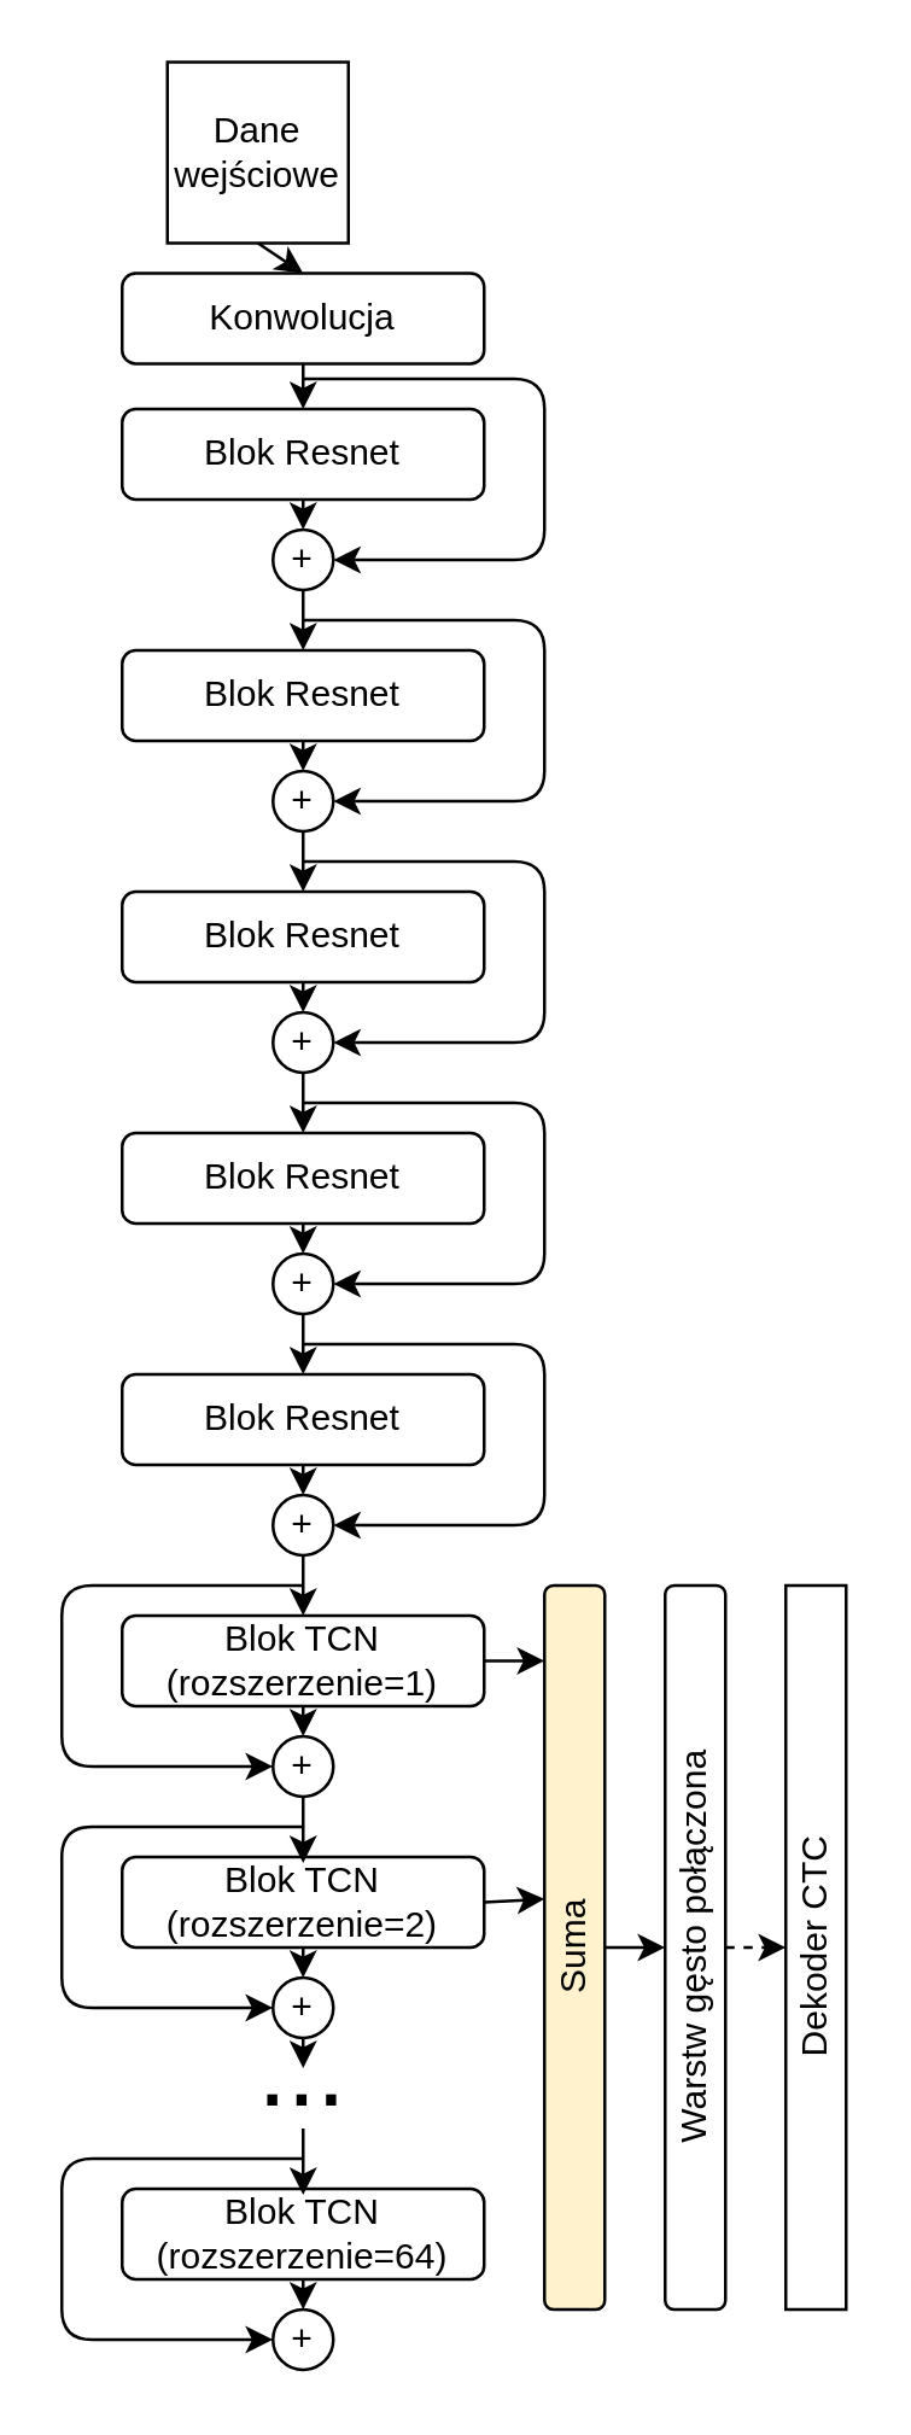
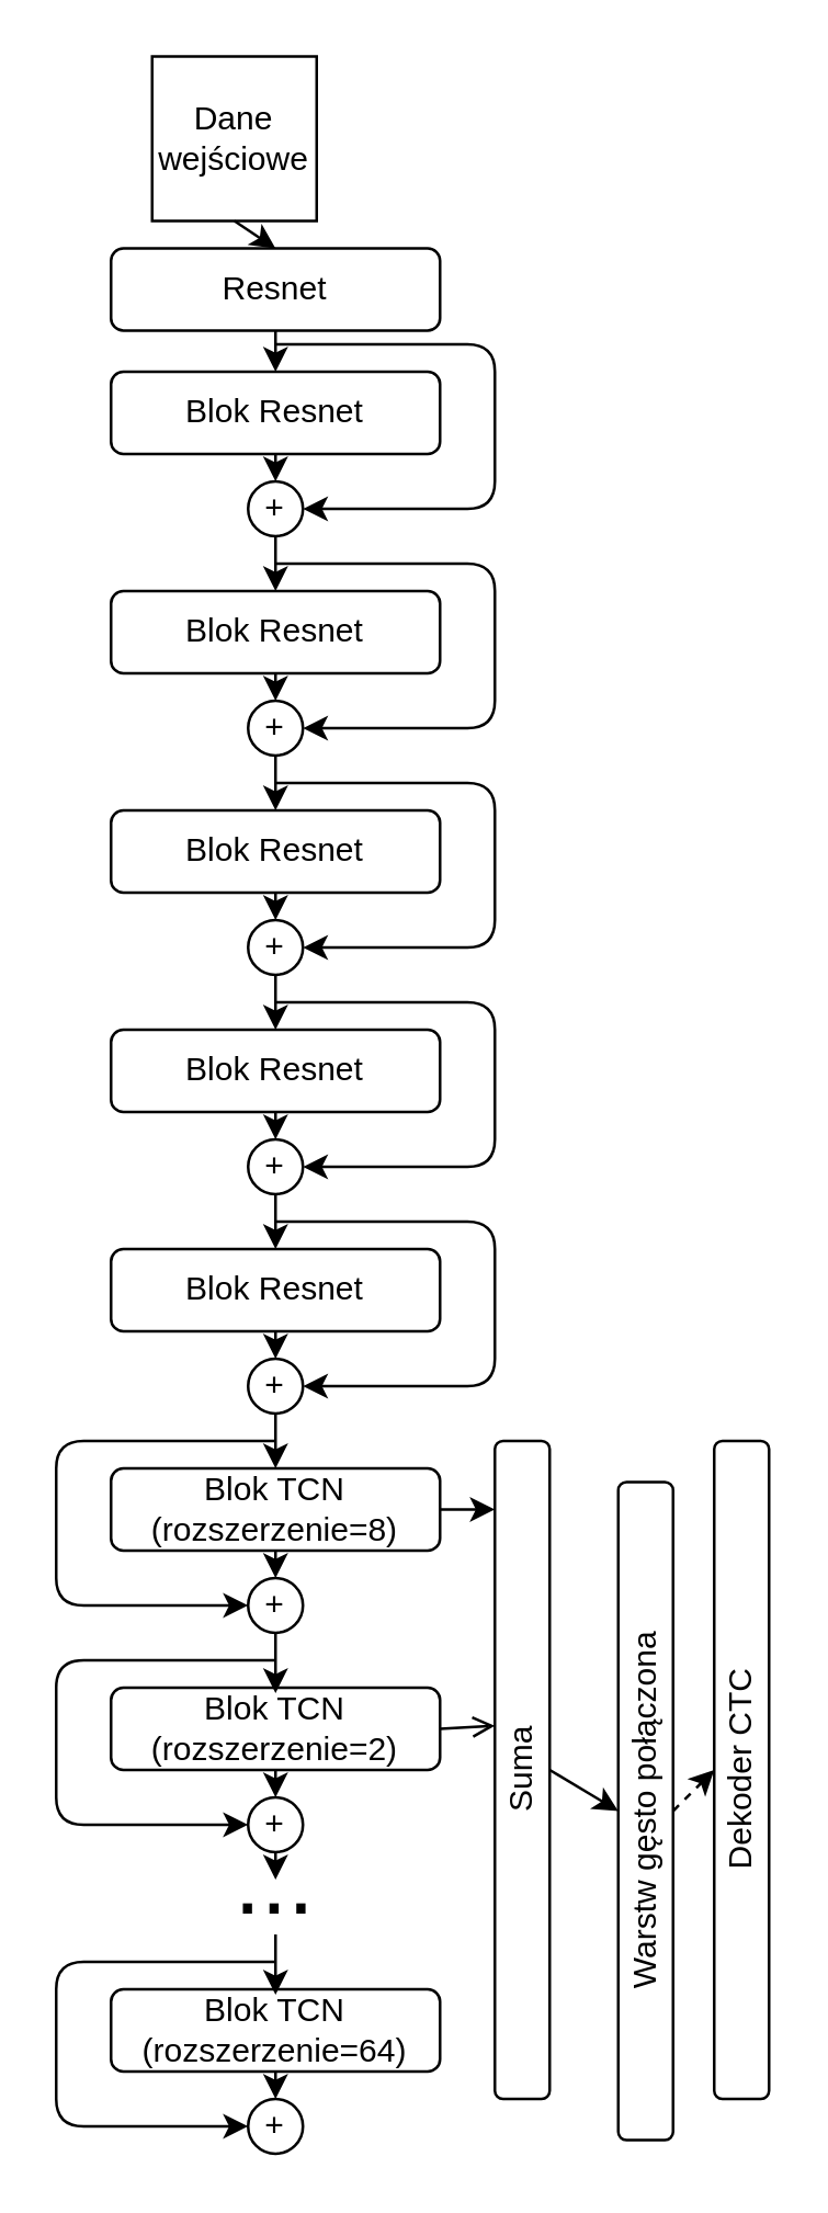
  <mxCell id="0" />
  <mxCell id="1" parent="0" />
  <mxCell id="2" value="&lt;div&gt;Dane &lt;br&gt;&lt;/div&gt;&lt;div&gt;wejściowe&lt;br&gt;&lt;/div&gt;" style="whiteSpace=wrap;html=1;aspect=fixed;" parent="1" vertex="1"><mxGeometry x="55" y="20" width="60" height="60" as="geometry" /></mxCell>
- <mxCell id="3" value="Konwolucja" style="rounded=1;whiteSpace=wrap;html=1;direction=west;horizontal=1;" parent="1" vertex="1"><mxGeometry x="40" y="90" width="120" height="30" as="geometry" /></mxCell>
+ <mxCell id="3" value="Resnet" style="rounded=1;whiteSpace=wrap;html=1;direction=west;horizontal=1;" parent="1" vertex="1"><mxGeometry x="40" y="90" width="120" height="30" as="geometry" /></mxCell>
  <mxCell id="4" value="&lt;div&gt;Blok Resnet&lt;/div&gt;" style="rounded=1;whiteSpace=wrap;html=1;direction=west;horizontal=1;" parent="1" vertex="1"><mxGeometry x="40" y="135" width="120" height="30" as="geometry" /></mxCell>
  <mxCell id="5" value="" style="endArrow=classic;html=1;exitX=0.5;exitY=1;exitDx=0;exitDy=0;" parent="1" source="2" edge="1"><mxGeometry width="50" height="50" relative="1" as="geometry"><mxPoint x="40" y="460" as="sourcePoint" /><mxPoint x="100" y="90" as="targetPoint" /></mxGeometry></mxCell>
  <mxCell id="6" value="" style="endArrow=classic;html=1;exitX=0.5;exitY=0;exitDx=0;exitDy=0;entryX=0.5;entryY=0;entryDx=0;entryDy=0;" parent="1" source="3" edge="1"><mxGeometry width="50" height="50" relative="1" as="geometry"><mxPoint x="40" y="455" as="sourcePoint" /><mxPoint x="100" y="135" as="targetPoint" /></mxGeometry></mxCell>
  <mxCell id="7" value="+" style="ellipse;whiteSpace=wrap;html=1;aspect=fixed;" parent="1" vertex="1"><mxGeometry x="90" y="175" width="20" height="20" as="geometry" /></mxCell>
  <mxCell id="8" value="" style="endArrow=classic;html=1;exitX=0.5;exitY=0;exitDx=0;exitDy=0;" parent="1" source="4" edge="1"><mxGeometry width="50" height="50" relative="1" as="geometry"><mxPoint x="40" y="885" as="sourcePoint" /><mxPoint x="100" y="175" as="targetPoint" /></mxGeometry></mxCell>
  <mxCell id="9" value="" style="endArrow=classic;html=1;entryX=1;entryY=0.5;entryDx=0;entryDy=0;" parent="1" target="7" edge="1"><mxGeometry width="50" height="50" relative="1" as="geometry"><mxPoint x="100" y="125" as="sourcePoint" /><mxPoint x="90" y="835" as="targetPoint" /><Array as="points"><mxPoint x="180" y="125" /><mxPoint x="180" y="185" /></Array></mxGeometry></mxCell>
  <mxCell id="10" value="&lt;div&gt;Blok Resnet&lt;/div&gt;" style="rounded=1;whiteSpace=wrap;html=1;direction=west;horizontal=1;" parent="1" vertex="1"><mxGeometry x="40" y="215" width="120" height="30" as="geometry" /></mxCell>
  <mxCell id="11" value="" style="endArrow=classic;html=1;exitX=0.5;exitY=0;exitDx=0;exitDy=0;entryX=0.5;entryY=0;entryDx=0;entryDy=0;" parent="1" edge="1"><mxGeometry width="50" height="50" relative="1" as="geometry"><mxPoint x="100" y="195" as="sourcePoint" /><mxPoint x="100" y="215" as="targetPoint" /></mxGeometry></mxCell>
  <mxCell id="12" value="+" style="ellipse;whiteSpace=wrap;html=1;aspect=fixed;" parent="1" vertex="1"><mxGeometry x="90" y="255" width="20" height="20" as="geometry" /></mxCell>
  <mxCell id="13" value="" style="endArrow=classic;html=1;exitX=0.5;exitY=0;exitDx=0;exitDy=0;" parent="1" source="10" edge="1"><mxGeometry width="50" height="50" relative="1" as="geometry"><mxPoint x="40" y="965" as="sourcePoint" /><mxPoint x="100" y="255" as="targetPoint" /></mxGeometry></mxCell>
  <mxCell id="14" value="" style="endArrow=classic;html=1;entryX=1;entryY=0.5;entryDx=0;entryDy=0;" parent="1" target="12" edge="1"><mxGeometry width="50" height="50" relative="1" as="geometry"><mxPoint x="100" y="205" as="sourcePoint" /><mxPoint x="90" y="915" as="targetPoint" /><Array as="points"><mxPoint x="180" y="205" /><mxPoint x="180" y="265" /></Array></mxGeometry></mxCell>
  <mxCell id="15" value="&lt;div&gt;Blok Resnet&lt;/div&gt;" style="rounded=1;whiteSpace=wrap;html=1;direction=west;horizontal=1;" parent="1" vertex="1"><mxGeometry x="40" y="295" width="120" height="30" as="geometry" /></mxCell>
  <mxCell id="16" value="" style="endArrow=classic;html=1;exitX=0.5;exitY=0;exitDx=0;exitDy=0;entryX=0.5;entryY=0;entryDx=0;entryDy=0;" parent="1" edge="1"><mxGeometry width="50" height="50" relative="1" as="geometry"><mxPoint x="100" y="275" as="sourcePoint" /><mxPoint x="100" y="295" as="targetPoint" /></mxGeometry></mxCell>
  <mxCell id="17" value="+" style="ellipse;whiteSpace=wrap;html=1;aspect=fixed;" parent="1" vertex="1"><mxGeometry x="90" y="335" width="20" height="20" as="geometry" /></mxCell>
  <mxCell id="18" value="" style="endArrow=classic;html=1;exitX=0.5;exitY=0;exitDx=0;exitDy=0;" parent="1" source="15" edge="1"><mxGeometry width="50" height="50" relative="1" as="geometry"><mxPoint x="40" y="1045" as="sourcePoint" /><mxPoint x="100" y="335" as="targetPoint" /></mxGeometry></mxCell>
  <mxCell id="19" value="" style="endArrow=classic;html=1;entryX=1;entryY=0.5;entryDx=0;entryDy=0;" parent="1" target="17" edge="1"><mxGeometry width="50" height="50" relative="1" as="geometry"><mxPoint x="100" y="285" as="sourcePoint" /><mxPoint x="90" y="995" as="targetPoint" /><Array as="points"><mxPoint x="180" y="285" /><mxPoint x="180" y="345" /></Array></mxGeometry></mxCell>
  <mxCell id="20" value="&lt;div&gt;Blok Resnet&lt;/div&gt;" style="rounded=1;whiteSpace=wrap;html=1;direction=west;horizontal=1;" parent="1" vertex="1"><mxGeometry x="40" y="375" width="120" height="30" as="geometry" /></mxCell>
  <mxCell id="21" value="" style="endArrow=classic;html=1;exitX=0.5;exitY=0;exitDx=0;exitDy=0;entryX=0.5;entryY=0;entryDx=0;entryDy=0;" parent="1" edge="1"><mxGeometry width="50" height="50" relative="1" as="geometry"><mxPoint x="100" y="355" as="sourcePoint" /><mxPoint x="100" y="375" as="targetPoint" /></mxGeometry></mxCell>
  <mxCell id="22" value="+" style="ellipse;whiteSpace=wrap;html=1;aspect=fixed;" parent="1" vertex="1"><mxGeometry x="90" y="415" width="20" height="20" as="geometry" /></mxCell>
  <mxCell id="23" value="" style="endArrow=classic;html=1;exitX=0.5;exitY=0;exitDx=0;exitDy=0;" parent="1" source="20" edge="1"><mxGeometry width="50" height="50" relative="1" as="geometry"><mxPoint x="40" y="1125" as="sourcePoint" /><mxPoint x="100" y="415" as="targetPoint" /></mxGeometry></mxCell>
  <mxCell id="24" value="" style="endArrow=classic;html=1;entryX=1;entryY=0.5;entryDx=0;entryDy=0;" parent="1" target="22" edge="1"><mxGeometry width="50" height="50" relative="1" as="geometry"><mxPoint x="100" y="365" as="sourcePoint" /><mxPoint x="90" y="1075" as="targetPoint" /><Array as="points"><mxPoint x="180" y="365" /><mxPoint x="180" y="425" /></Array></mxGeometry></mxCell>
  <mxCell id="25" value="&lt;div&gt;Blok Resnet&lt;/div&gt;" style="rounded=1;whiteSpace=wrap;html=1;direction=west;horizontal=1;" parent="1" vertex="1"><mxGeometry x="40" y="455" width="120" height="30" as="geometry" /></mxCell>
  <mxCell id="26" value="" style="endArrow=classic;html=1;exitX=0.5;exitY=0;exitDx=0;exitDy=0;entryX=0.5;entryY=0;entryDx=0;entryDy=0;" parent="1" edge="1"><mxGeometry width="50" height="50" relative="1" as="geometry"><mxPoint x="100" y="435" as="sourcePoint" /><mxPoint x="100" y="455" as="targetPoint" /></mxGeometry></mxCell>
  <mxCell id="27" value="+" style="ellipse;whiteSpace=wrap;html=1;aspect=fixed;" parent="1" vertex="1"><mxGeometry x="90" y="495" width="20" height="20" as="geometry" /></mxCell>
  <mxCell id="28" value="" style="endArrow=classic;html=1;exitX=0.5;exitY=0;exitDx=0;exitDy=0;" parent="1" source="25" edge="1"><mxGeometry width="50" height="50" relative="1" as="geometry"><mxPoint x="40" y="1205" as="sourcePoint" /><mxPoint x="100" y="495" as="targetPoint" /></mxGeometry></mxCell>
  <mxCell id="29" value="" style="endArrow=classic;html=1;entryX=1;entryY=0.5;entryDx=0;entryDy=0;" parent="1" target="27" edge="1"><mxGeometry width="50" height="50" relative="1" as="geometry"><mxPoint x="100" y="445" as="sourcePoint" /><mxPoint x="90" y="1155" as="targetPoint" /><Array as="points"><mxPoint x="180" y="445" /><mxPoint x="180" y="505" /></Array></mxGeometry></mxCell>
- <mxCell id="30" value="Blok TCN (rozszerzenie=1)" style="rounded=1;whiteSpace=wrap;html=1;direction=west;horizontal=1;" parent="1" vertex="1"><mxGeometry x="40" y="535" width="120" height="30" as="geometry" /></mxCell>
+ <mxCell id="30" value="Blok TCN (rozszerzenie=8)" style="rounded=1;whiteSpace=wrap;html=1;direction=west;horizontal=1;" parent="1" vertex="1"><mxGeometry x="40" y="535" width="120" height="30" as="geometry" /></mxCell>
  <mxCell id="31" value="" style="endArrow=classic;html=1;exitX=0.5;exitY=0;exitDx=0;exitDy=0;entryX=0.5;entryY=0;entryDx=0;entryDy=0;" parent="1" edge="1"><mxGeometry width="50" height="50" relative="1" as="geometry"><mxPoint x="100" y="515" as="sourcePoint" /><mxPoint x="100" y="535" as="targetPoint" /></mxGeometry></mxCell>
  <mxCell id="32" value="+" style="ellipse;whiteSpace=wrap;html=1;aspect=fixed;" parent="1" vertex="1"><mxGeometry x="90" y="575" width="20" height="20" as="geometry" /></mxCell>
  <mxCell id="33" value="" style="endArrow=classic;html=1;exitX=0.5;exitY=0;exitDx=0;exitDy=0;" parent="1" source="30" edge="1"><mxGeometry width="50" height="50" relative="1" as="geometry"><mxPoint x="40" y="1285" as="sourcePoint" /><mxPoint x="100" y="575" as="targetPoint" /></mxGeometry></mxCell>
  <mxCell id="34" value="" style="endArrow=classic;html=1;entryX=0;entryY=0.5;entryDx=0;entryDy=0;" edge="1" parent="1" target="32"><mxGeometry width="50" height="50" relative="1" as="geometry"><mxPoint x="100" y="525" as="sourcePoint" /><mxPoint x="20" y="525" as="targetPoint" /><Array as="points"><mxPoint x="20" y="525" /><mxPoint x="20" y="585" /></Array></mxGeometry></mxCell>
  <mxCell id="35" value="Blok TCN (rozszerzenie=2)" style="rounded=1;whiteSpace=wrap;html=1;direction=west;horizontal=1;" vertex="1" parent="1"><mxGeometry x="40" y="615" width="120" height="30" as="geometry" /></mxCell>
  <mxCell id="36" value="" style="endArrow=classic;html=1;exitX=0.5;exitY=1;exitDx=0;exitDy=0;" edge="1" parent="1" source="32"><mxGeometry width="50" height="50" relative="1" as="geometry"><mxPoint x="10" y="715" as="sourcePoint" /><mxPoint x="100" y="617" as="targetPoint" /></mxGeometry></mxCell>
  <mxCell id="37" value="+" style="ellipse;whiteSpace=wrap;html=1;aspect=fixed;" vertex="1" parent="1"><mxGeometry x="90" y="655" width="20" height="20" as="geometry" /></mxCell>
  <mxCell id="38" value="" style="endArrow=classic;html=1;exitX=0.5;exitY=0;exitDx=0;exitDy=0;entryX=0.5;entryY=0;entryDx=0;entryDy=0;" edge="1" parent="1" source="35" target="37"><mxGeometry width="50" height="50" relative="1" as="geometry"><mxPoint x="10" y="745" as="sourcePoint" /><mxPoint x="60" y="695" as="targetPoint" /></mxGeometry></mxCell>
  <mxCell id="39" value="" style="endArrow=classic;html=1;entryX=0;entryY=0.5;entryDx=0;entryDy=0;" edge="1" parent="1"><mxGeometry width="50" height="50" relative="1" as="geometry"><mxPoint x="100" y="605" as="sourcePoint" /><mxPoint x="90" y="665" as="targetPoint" /><Array as="points"><mxPoint x="20" y="605" /><mxPoint x="20" y="665" /></Array></mxGeometry></mxCell>
  <mxCell id="40" value="..." style="text;html=1;strokeColor=none;fillColor=none;align=center;verticalAlign=middle;whiteSpace=wrap;rounded=0;fontSize=35;" vertex="1" parent="1"><mxGeometry x="80" y="675" width="40" height="20" as="geometry" /></mxCell>
  <mxCell id="41" value="" style="endArrow=classic;html=1;fontSize=35;exitX=0.5;exitY=0;exitDx=0;exitDy=0;" edge="1" parent="1" source="40"><mxGeometry width="50" height="50" relative="1" as="geometry"><mxPoint x="10" y="775" as="sourcePoint" /><mxPoint x="100" y="685" as="targetPoint" /></mxGeometry></mxCell>
  <mxCell id="42" value="Blok TCN (rozszerzenie=64)" style="rounded=1;whiteSpace=wrap;html=1;direction=west;horizontal=1;" vertex="1" parent="1"><mxGeometry x="40" y="725" width="120" height="30" as="geometry" /></mxCell>
  <mxCell id="43" value="" style="endArrow=classic;html=1;exitX=0.5;exitY=1;exitDx=0;exitDy=0;" edge="1" parent="1"><mxGeometry width="50" height="50" relative="1" as="geometry"><mxPoint x="100" y="705" as="sourcePoint" /><mxPoint x="100" y="727" as="targetPoint" /></mxGeometry></mxCell>
  <mxCell id="44" value="+" style="ellipse;whiteSpace=wrap;html=1;aspect=fixed;" vertex="1" parent="1"><mxGeometry x="90" y="765" width="20" height="20" as="geometry" /></mxCell>
  <mxCell id="45" value="" style="endArrow=classic;html=1;exitX=0.5;exitY=0;exitDx=0;exitDy=0;entryX=0.5;entryY=0;entryDx=0;entryDy=0;" edge="1" source="42" target="44" parent="1"><mxGeometry width="50" height="50" relative="1" as="geometry"><mxPoint x="10" y="855" as="sourcePoint" /><mxPoint x="60" y="805" as="targetPoint" /></mxGeometry></mxCell>
  <mxCell id="46" value="" style="endArrow=classic;html=1;entryX=0;entryY=0.5;entryDx=0;entryDy=0;" edge="1" parent="1"><mxGeometry width="50" height="50" relative="1" as="geometry"><mxPoint x="100" y="715" as="sourcePoint" /><mxPoint x="90" y="775" as="targetPoint" /><Array as="points"><mxPoint x="20" y="715" /><mxPoint x="20" y="775" /></Array></mxGeometry></mxCell>
- <mxCell id="47" value="Warstw gęsto połączona" style="rounded=1;whiteSpace=wrap;html=1;fontSize=12;horizontal=0;" vertex="1" parent="1"><mxGeometry x="220" y="525" width="20" height="240" as="geometry" /></mxCell>
- <mxCell id="48" value="Dekoder CTC" style="whiteSpace=wrap;html=1;fontSize=12;horizontal=0;rounded=0;" vertex="1" parent="1"><mxGeometry x="260" y="525" width="20" height="240" as="geometry" /></mxCell>
- <mxCell id="49" value="Suma" style="rounded=1;whiteSpace=wrap;html=1;fontSize=12;horizontal=0;fillColor=#fff2cc;" vertex="1" parent="1"><mxGeometry x="180" y="525" width="20" height="240" as="geometry" /></mxCell>
- <mxCell id="50" value="" style="endArrow=classic;html=1;fontSize=12;entryX=0;entryY=0.433;entryDx=0;entryDy=0;entryPerimeter=0;exitX=0;exitY=0.5;exitDx=0;exitDy=0;" edge="1" parent="1" source="35" target="49"><mxGeometry width="50" height="50" relative="1" as="geometry"><mxPoint x="430" y="755" as="sourcePoint" /><mxPoint x="450" y="755.04" as="targetPoint" /></mxGeometry></mxCell>
+ <mxCell id="47" value="Warstw gęsto połączona" style="rounded=1;whiteSpace=wrap;html=1;fontSize=12;horizontal=0;" vertex="1" parent="1"><mxGeometry x="225" y="540" width="20" height="240" as="geometry" /></mxCell>
+ <mxCell id="48" value="Dekoder CTC" style="rounded=1;whiteSpace=wrap;html=1;fontSize=12;horizontal=0;" vertex="1" parent="1"><mxGeometry x="260" y="525" width="20" height="240" as="geometry" /></mxCell>
+ <mxCell id="49" value="Suma" style="rounded=1;whiteSpace=wrap;html=1;fontSize=12;horizontal=0;" vertex="1" parent="1"><mxGeometry x="180" y="525" width="20" height="240" as="geometry" /></mxCell>
+ <mxCell id="50" value="" style="endArrow=open;html=1;fontSize=12;entryX=0;entryY=0.433;entryDx=0;entryDy=0;entryPerimeter=0;exitX=0;exitY=0.5;exitDx=0;exitDy=0;" edge="1" parent="1" source="35" target="49"><mxGeometry width="50" height="50" relative="1" as="geometry"><mxPoint x="430" y="755" as="sourcePoint" /><mxPoint x="450" y="755.04" as="targetPoint" /></mxGeometry></mxCell>
  <mxCell id="51" value="" style="endArrow=classic;html=1;fontSize=12;exitX=0;exitY=0.5;exitDx=0;exitDy=0;" edge="1" parent="1" source="30"><mxGeometry width="50" height="50" relative="1" as="geometry"><mxPoint x="440" y="565" as="sourcePoint" /><mxPoint x="180" y="550" as="targetPoint" /></mxGeometry></mxCell>
  <mxCell id="52" value="" style="endArrow=classic;html=1;fontSize=12;entryX=0;entryY=0.5;entryDx=0;entryDy=0;exitX=1;exitY=0.5;exitDx=0;exitDy=0;" edge="1" parent="1" source="49" target="47"><mxGeometry width="50" height="50" relative="1" as="geometry"><mxPoint x="400" y="645" as="sourcePoint" /><mxPoint x="420" y="643.92" as="targetPoint" /></mxGeometry></mxCell>
  <mxCell id="53" value="" style="endArrow=classic;html=1;fontSize=12;entryX=0;entryY=0.5;entryDx=0;entryDy=0;exitX=1;exitY=0.5;exitDx=0;exitDy=0;dashed=1;" edge="1" parent="1" source="47" target="48"><mxGeometry width="50" height="50" relative="1" as="geometry"><mxPoint x="380" y="675" as="sourcePoint" /><mxPoint x="400" y="673.92" as="targetPoint" /></mxGeometry></mxCell>
